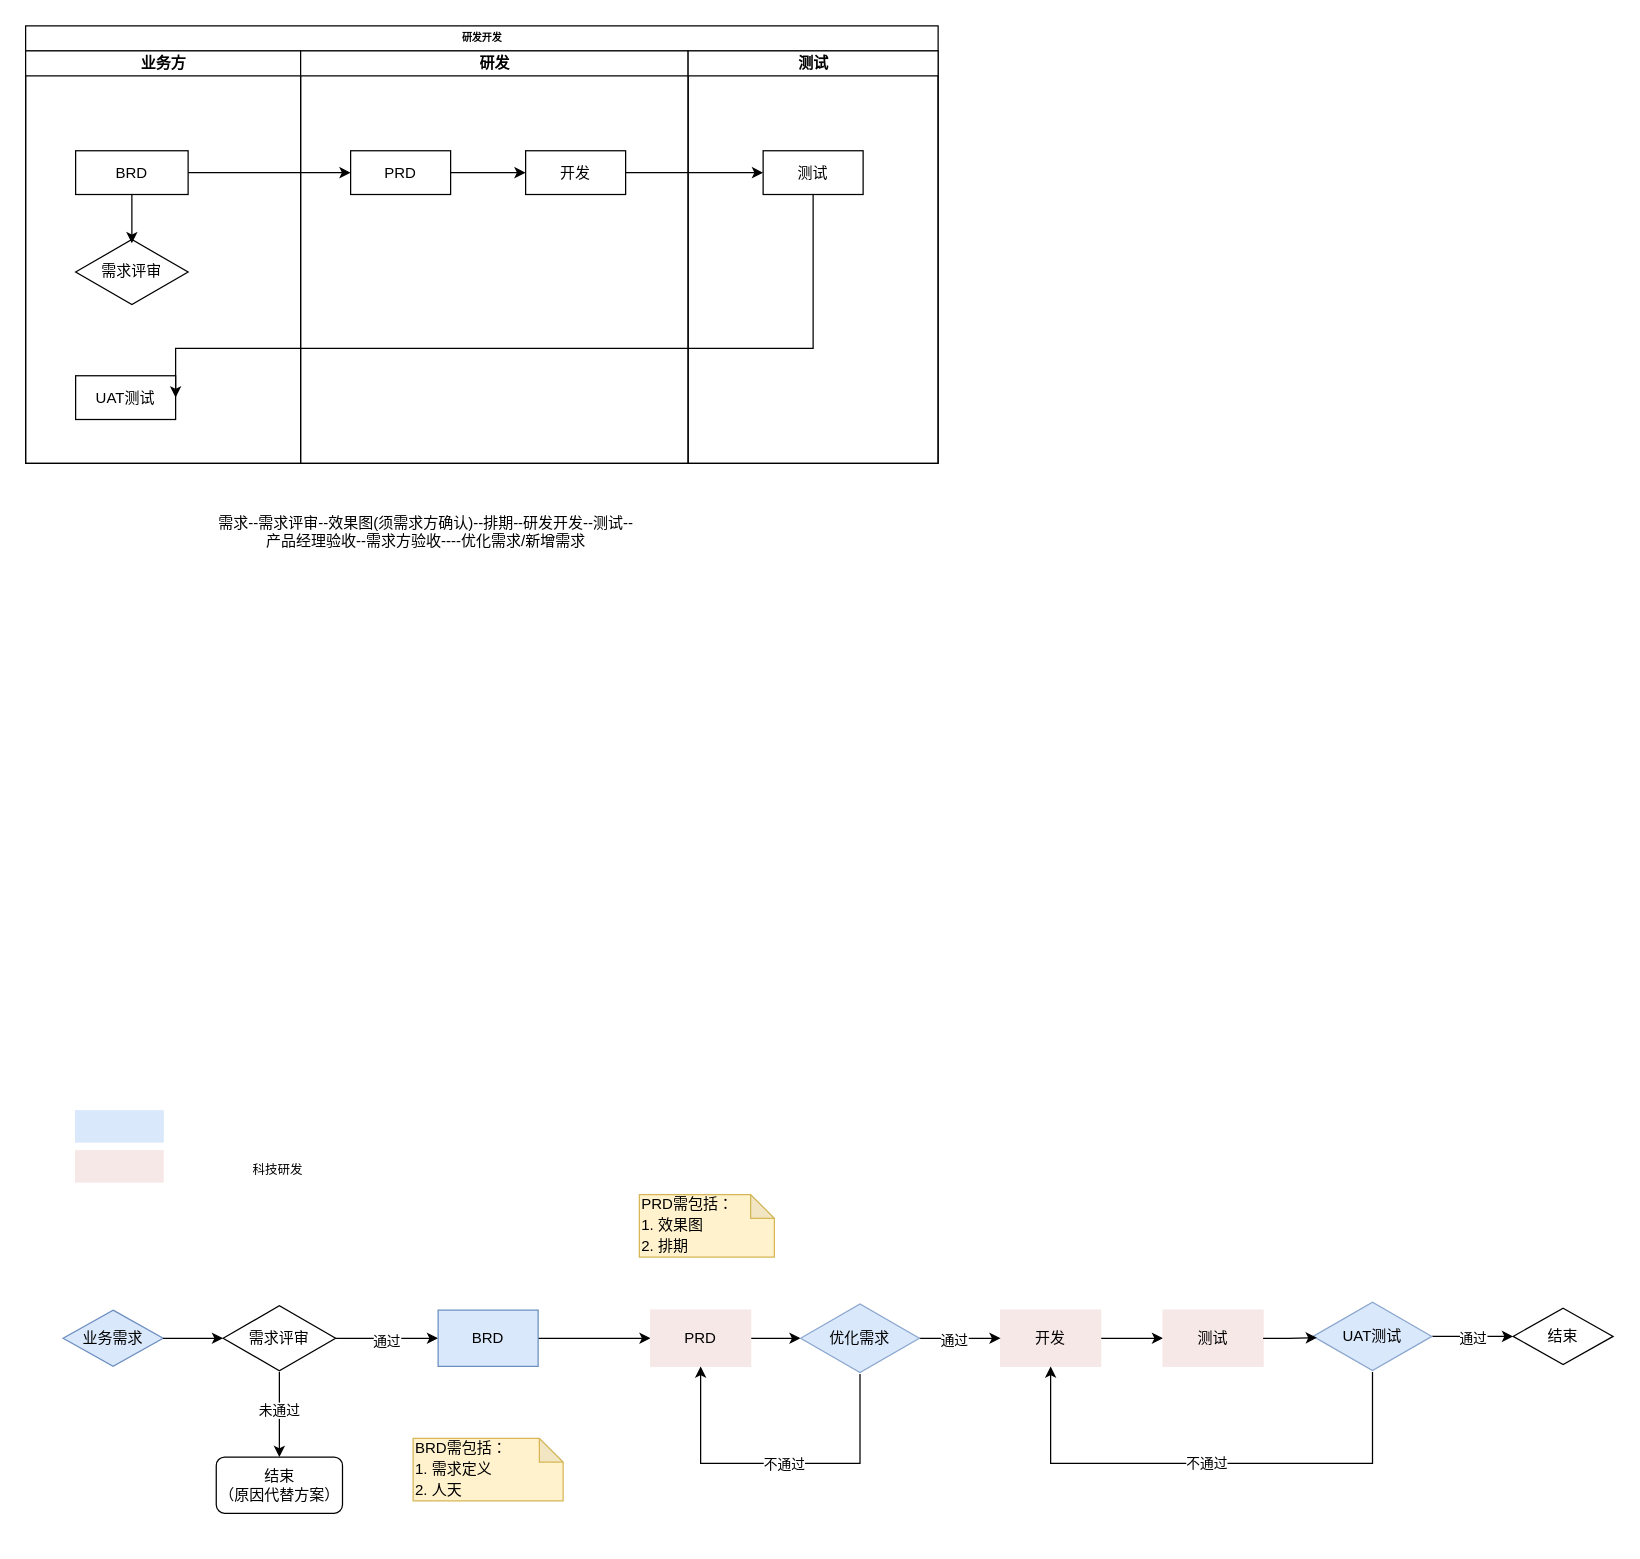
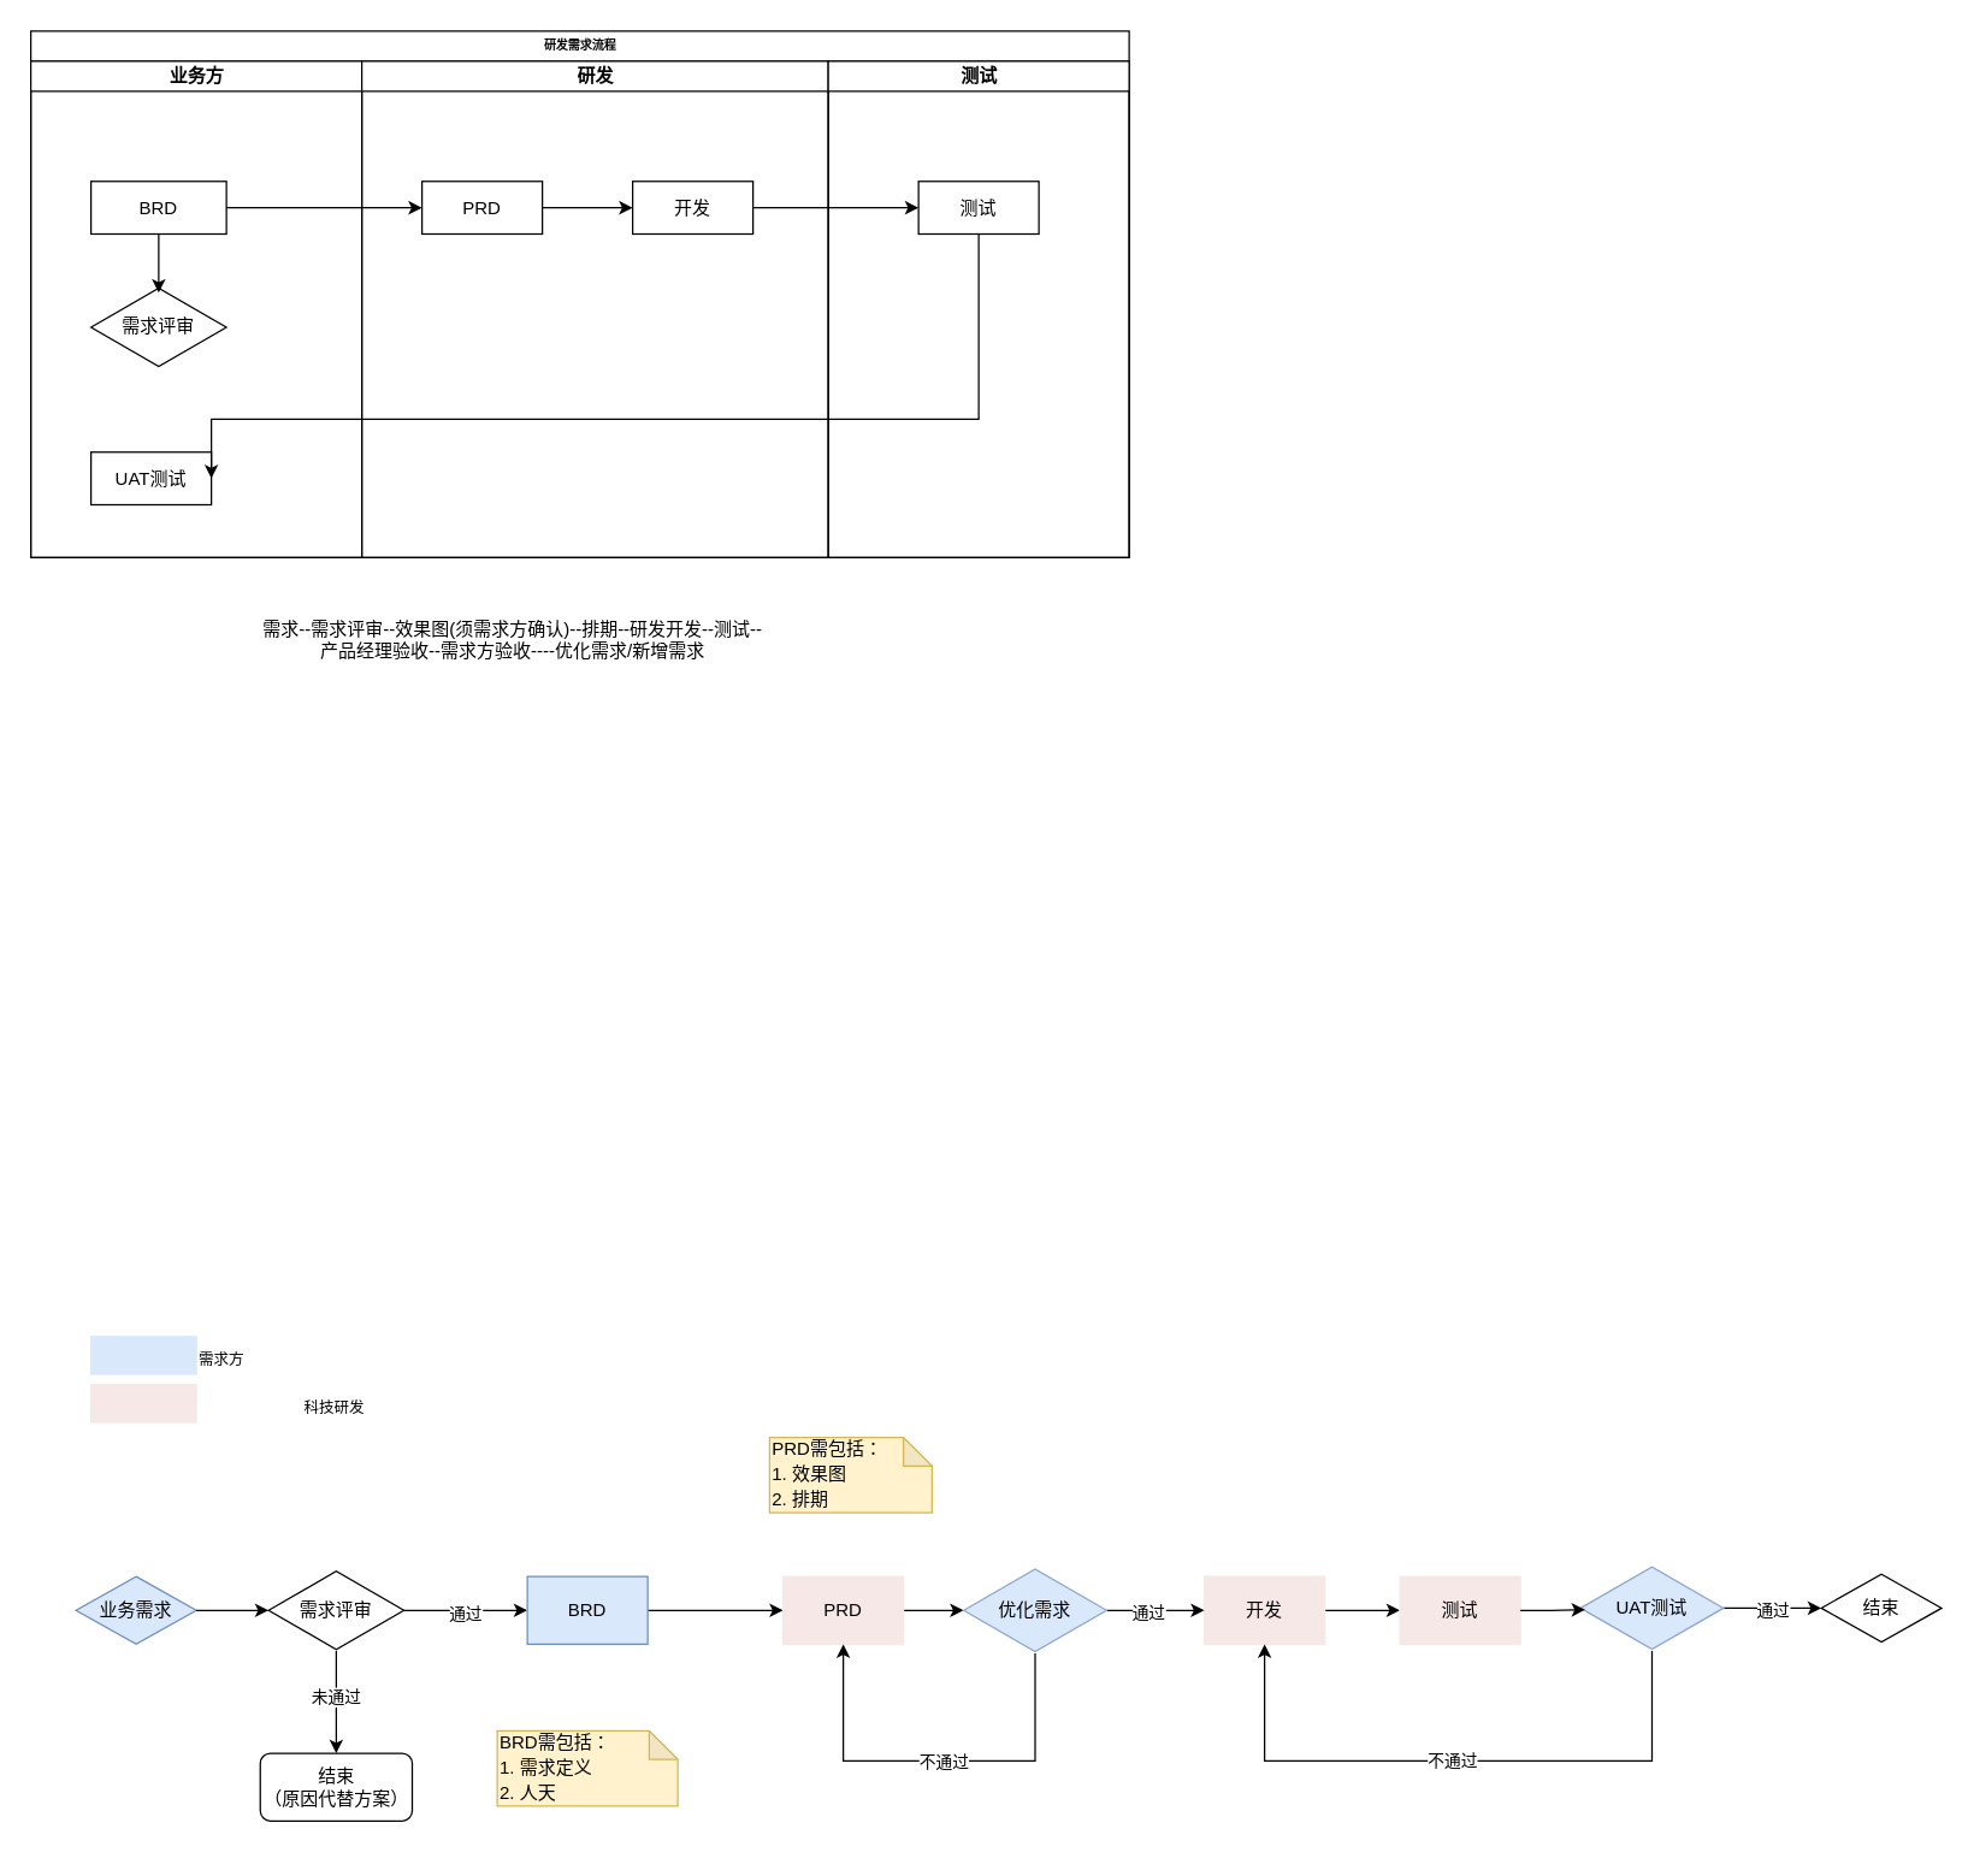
  <mxCell id="0" />
  <mxCell id="1" parent="0" />
- <mxCell id="2" value="研发开发" style="swimlane;html=1;childLayout=stackLayout;startSize=20;rounded=0;shadow=0;labelBackgroundColor=none;strokeWidth=1;fontFamily=Verdana;fontSize=8;align=center;" parent="1" vertex="1"><mxGeometry x="20" y="20" width="730" height="350" as="geometry" /></mxCell>
+ <mxCell id="2" value="研发需求流程" style="swimlane;html=1;childLayout=stackLayout;startSize=20;rounded=0;shadow=0;labelBackgroundColor=none;strokeWidth=1;fontFamily=Verdana;fontSize=8;align=center;" parent="1" vertex="1"><mxGeometry x="20" y="20" width="730" height="350" as="geometry" /></mxCell>
  <mxCell id="3" value="业务方" style="swimlane;html=1;startSize=20;" parent="2" vertex="1"><mxGeometry y="20" width="220" height="330" as="geometry" /></mxCell>
  <mxCell id="4" value="UAT测试" style="rounded=0;whiteSpace=wrap;html=1;" vertex="1" parent="3"><mxGeometry x="40" y="260" width="80" height="35" as="geometry" /></mxCell>
  <mxCell id="5" value="BRD" style="rounded=0;whiteSpace=wrap;html=1;" vertex="1" parent="3"><mxGeometry x="40" y="80" width="90" height="35" as="geometry" /></mxCell>
  <mxCell id="6" value="需求评审" style="html=1;whiteSpace=wrap;aspect=fixed;shape=isoRectangle;" vertex="1" parent="3"><mxGeometry x="40" y="150" width="90" height="54" as="geometry" /></mxCell>
  <mxCell id="7" style="edgeStyle=orthogonalEdgeStyle;rounded=0;orthogonalLoop=1;jettySize=auto;html=1;entryX=0.5;entryY=0.074;entryDx=0;entryDy=0;entryPerimeter=0;" edge="1" parent="3" source="5" target="6"><mxGeometry relative="1" as="geometry" /></mxCell>
  <mxCell id="8" value="研发" style="swimlane;html=1;startSize=20;" parent="2" vertex="1"><mxGeometry x="220" y="20" width="310" height="330" as="geometry" /></mxCell>
  <mxCell id="9" value="" style="edgeStyle=orthogonalEdgeStyle;rounded=0;orthogonalLoop=1;jettySize=auto;html=1;" edge="1" parent="8" source="10" target="11"><mxGeometry relative="1" as="geometry" /></mxCell>
  <mxCell id="10" value="PRD" style="rounded=0;whiteSpace=wrap;html=1;" vertex="1" parent="8"><mxGeometry x="40" y="80" width="80" height="35" as="geometry" /></mxCell>
  <mxCell id="11" value="开发" style="rounded=0;whiteSpace=wrap;html=1;" vertex="1" parent="8"><mxGeometry x="180" y="80" width="80" height="35" as="geometry" /></mxCell>
  <mxCell id="12" value="测试" style="swimlane;html=1;startSize=20;" parent="2" vertex="1"><mxGeometry x="530" y="20" width="200" height="330" as="geometry" /></mxCell>
  <mxCell id="13" value="测试" style="rounded=0;whiteSpace=wrap;html=1;" vertex="1" parent="12"><mxGeometry x="60" y="80" width="80" height="35" as="geometry" /></mxCell>
  <mxCell id="14" value="" style="edgeStyle=orthogonalEdgeStyle;rounded=0;orthogonalLoop=1;jettySize=auto;html=1;" edge="1" parent="2" source="11" target="13"><mxGeometry relative="1" as="geometry" /></mxCell>
  <mxCell id="15" value="" style="edgeStyle=orthogonalEdgeStyle;rounded=0;orthogonalLoop=1;jettySize=auto;html=1;" edge="1" parent="2" source="5" target="10"><mxGeometry relative="1" as="geometry" /></mxCell>
  <mxCell id="16" style="edgeStyle=orthogonalEdgeStyle;rounded=0;orthogonalLoop=1;jettySize=auto;html=1;entryX=1;entryY=0.5;entryDx=0;entryDy=0;" edge="1" parent="2" source="13" target="4"><mxGeometry relative="1" as="geometry"><Array as="points"><mxPoint x="570" y="258" /><mxPoint x="325" y="258" /></Array></mxGeometry></mxCell>
  <mxCell id="17" value="需求--需求评审--效果图(须需求方确认)--排期--研发开发--测试--&lt;br&gt;产品经理验收--需求方验收----优化需求/新增需求" style="text;html=1;align=center;verticalAlign=middle;resizable=0;points=[];autosize=1;strokeColor=none;fillColor=none;" vertex="1" parent="1"><mxGeometry x="160" y="405" width="360" height="40" as="geometry" /></mxCell>
  <mxCell id="18" value="" style="group" vertex="1" connectable="0" parent="1"><mxGeometry x="50" y="888" width="1240" height="337" as="geometry" /></mxCell>
  <mxCell id="19" style="edgeStyle=orthogonalEdgeStyle;rounded=0;orthogonalLoop=1;jettySize=auto;html=1;entryX=0.5;entryY=0;entryDx=0;entryDy=0;" edge="1" parent="18" source="23" target="24"><mxGeometry relative="1" as="geometry" /></mxCell>
  <mxCell id="20" value="未通过" style="edgeLabel;html=1;align=center;verticalAlign=middle;resizable=0;points=[];" vertex="1" connectable="0" parent="19"><mxGeometry x="-0.111" y="-1" relative="1" as="geometry"><mxPoint as="offset" /></mxGeometry></mxCell>
  <mxCell id="21" value="" style="edgeStyle=orthogonalEdgeStyle;rounded=0;orthogonalLoop=1;jettySize=auto;html=1;" edge="1" parent="18" source="23" target="27"><mxGeometry relative="1" as="geometry" /></mxCell>
  <mxCell id="22" value="通过" style="edgeLabel;html=1;align=center;verticalAlign=middle;resizable=0;points=[];" vertex="1" connectable="0" parent="21"><mxGeometry x="-0.028" y="-2" relative="1" as="geometry"><mxPoint as="offset" /></mxGeometry></mxCell>
  <mxCell id="23" value="需求评审" style="html=1;whiteSpace=wrap;aspect=fixed;shape=isoRectangle;" vertex="1" parent="18"><mxGeometry x="128" y="155" width="90" height="54" as="geometry" /></mxCell>
  <mxCell id="24" value="结束&lt;div&gt;（原因代替方案）&lt;/div&gt;" style="rounded=1;whiteSpace=wrap;html=1;align=center;" vertex="1" parent="18"><mxGeometry x="122.5" y="277" width="101" height="45" as="geometry" /></mxCell>
  <mxCell id="25" value="业务需求" style="rhombus;whiteSpace=wrap;html=1;fillColor=#dae8fc;strokeColor=#6c8ebf;" vertex="1" parent="18"><mxGeometry y="159.5" width="80" height="45" as="geometry" /></mxCell>
  <mxCell id="26" value="" style="edgeStyle=orthogonalEdgeStyle;rounded=0;orthogonalLoop=1;jettySize=auto;html=1;" edge="1" parent="18" source="27" target="29"><mxGeometry relative="1" as="geometry" /></mxCell>
  <mxCell id="27" value="BRD" style="whiteSpace=wrap;html=1;fillColor=#dae8fc;strokeColor=#6c8ebf;" vertex="1" parent="18"><mxGeometry x="300" y="159.5" width="80" height="45" as="geometry" /></mxCell>
  <mxCell id="28" value="" style="edgeStyle=orthogonalEdgeStyle;rounded=0;orthogonalLoop=1;jettySize=auto;html=1;" edge="1" parent="18" source="29" target="41"><mxGeometry relative="1" as="geometry" /></mxCell>
  <mxCell id="29" value="PRD" style="whiteSpace=wrap;html=1;fillColor=light-dark(#f7e8e8, #1d293b);strokeColor=light-dark(#f7e8e8, #ededed);" vertex="1" parent="18"><mxGeometry x="470" y="159.5" width="80" height="45" as="geometry" /></mxCell>
  <mxCell id="30" value="" style="edgeStyle=orthogonalEdgeStyle;rounded=0;orthogonalLoop=1;jettySize=auto;html=1;" edge="1" parent="18" source="31" target="32"><mxGeometry relative="1" as="geometry" /></mxCell>
  <mxCell id="31" value="开发" style="whiteSpace=wrap;html=1;fillColor=light-dark(#f7e8e8, #ededed);strokeColor=light-dark(#f7e8e8, #ededed);" vertex="1" parent="18"><mxGeometry x="750" y="159.5" width="80" height="45" as="geometry" /></mxCell>
  <mxCell id="32" value="测试" style="whiteSpace=wrap;html=1;fillColor=light-dark(#f7e8e8, #ededed);strokeColor=light-dark(#f7e8e8, #ededed);" vertex="1" parent="18"><mxGeometry x="880" y="159.5" width="80" height="45" as="geometry" /></mxCell>
  <mxCell id="33" value="结束" style="rhombus;whiteSpace=wrap;html=1;" vertex="1" parent="18"><mxGeometry x="1160" y="158" width="80" height="45" as="geometry" /></mxCell>
  <mxCell id="34" value="&lt;div style=&quot;line-height: 140%;&quot;&gt;BRD需包括：&lt;div&gt;1. 需求定义&lt;/div&gt;&lt;div&gt;2. 人天&lt;/div&gt;&lt;/div&gt;" style="shape=note;whiteSpace=wrap;html=1;backgroundOutline=1;darkOpacity=0.05;align=left;size=19;fillColor=#fff2cc;strokeColor=#d6b656;" vertex="1" parent="18"><mxGeometry x="280" y="262" width="120" height="50" as="geometry" /></mxCell>
  <mxCell id="35" value="&lt;div style=&quot;line-height: 140%;&quot;&gt;PRD需包括：&lt;div&gt;1. 效果图&lt;/div&gt;&lt;div&gt;2. 排期&lt;/div&gt;&lt;/div&gt;" style="shape=note;whiteSpace=wrap;html=1;backgroundOutline=1;darkOpacity=0.05;align=left;size=19;fillColor=#fff2cc;strokeColor=#d6b656;" vertex="1" parent="18"><mxGeometry x="461" y="67" width="108" height="50" as="geometry" /></mxCell>
  <mxCell id="36" style="edgeStyle=orthogonalEdgeStyle;rounded=0;orthogonalLoop=1;jettySize=auto;html=1;entryDx=0;entryDy=0;entryPerimeter=0;" edge="1" parent="18" source="25" target="23"><mxGeometry relative="1" as="geometry" /></mxCell>
  <mxCell id="37" style="edgeStyle=orthogonalEdgeStyle;rounded=0;orthogonalLoop=1;jettySize=auto;html=1;entryX=0.5;entryY=1;entryDx=0;entryDy=0;" edge="1" parent="18" source="41" target="29"><mxGeometry relative="1" as="geometry"><Array as="points"><mxPoint x="638" y="282" /><mxPoint x="510" y="282" /></Array></mxGeometry></mxCell>
  <mxCell id="38" value="不通过" style="edgeLabel;html=1;align=center;verticalAlign=middle;resizable=0;points=[];" vertex="1" connectable="0" parent="37"><mxGeometry x="-0.033" relative="1" as="geometry"><mxPoint x="1" as="offset" /></mxGeometry></mxCell>
  <mxCell id="39" value="" style="edgeStyle=orthogonalEdgeStyle;rounded=0;orthogonalLoop=1;jettySize=auto;html=1;" edge="1" parent="18" source="41" target="31"><mxGeometry relative="1" as="geometry" /></mxCell>
  <mxCell id="40" value="通过" style="edgeLabel;html=1;align=center;verticalAlign=middle;resizable=0;points=[];" vertex="1" connectable="0" parent="39"><mxGeometry x="-0.169" y="-1" relative="1" as="geometry"><mxPoint as="offset" /></mxGeometry></mxCell>
  <mxCell id="41" value="优化需求" style="html=1;whiteSpace=wrap;aspect=fixed;shape=isoRectangle;fillColor=#dae8fc;strokeColor=light-dark(#8ba7ce, #5c79a3);" vertex="1" parent="18"><mxGeometry x="590" y="153.5" width="95" height="57" as="geometry" /></mxCell>
  <mxCell id="42" style="edgeStyle=orthogonalEdgeStyle;rounded=0;orthogonalLoop=1;jettySize=auto;html=1;entryX=0.5;entryY=1;entryDx=0;entryDy=0;" edge="1" parent="18" source="46" target="31"><mxGeometry relative="1" as="geometry"><Array as="points"><mxPoint x="1048" y="282" /><mxPoint x="790" y="282" /></Array></mxGeometry></mxCell>
  <mxCell id="43" value="不通过" style="edgeLabel;html=1;align=center;verticalAlign=middle;resizable=0;points=[];" vertex="1" connectable="0" parent="42"><mxGeometry x="0.008" y="-1" relative="1" as="geometry"><mxPoint as="offset" /></mxGeometry></mxCell>
  <mxCell id="44" style="edgeStyle=orthogonalEdgeStyle;rounded=0;orthogonalLoop=1;jettySize=auto;html=1;entryX=0;entryY=0.5;entryDx=0;entryDy=0;" edge="1" parent="18" source="46" target="33"><mxGeometry relative="1" as="geometry" /></mxCell>
  <mxCell id="45" value="通过" style="edgeLabel;html=1;align=center;verticalAlign=middle;resizable=0;points=[];" vertex="1" connectable="0" parent="44"><mxGeometry x="-0.018" relative="1" as="geometry"><mxPoint y="1" as="offset" /></mxGeometry></mxCell>
  <mxCell id="46" value="UAT测试" style="html=1;whiteSpace=wrap;aspect=fixed;shape=isoRectangle;fillColor=#dae8fc;strokeColor=light-dark(#8ba7ce, #5c79a3);" vertex="1" parent="18"><mxGeometry x="1000" y="152" width="95" height="57" as="geometry" /></mxCell>
  <mxCell id="47" style="edgeStyle=orthogonalEdgeStyle;rounded=0;orthogonalLoop=1;jettySize=auto;html=1;entryX=0.032;entryY=0.518;entryDx=0;entryDy=0;entryPerimeter=0;" edge="1" parent="18" source="32" target="46"><mxGeometry relative="1" as="geometry" /></mxCell>
  <mxCell id="48" value="" style="whiteSpace=wrap;html=1;fillColor=#dae8fc;strokeColor=light-dark(#dae8fc, #5c79a3);" vertex="1" parent="18"><mxGeometry x="10" width="70" height="25" as="geometry" /></mxCell>
+ <mxCell id="49" value="需求方" style="text;html=1;align=left;verticalAlign=middle;resizable=0;points=[];autosize=1;strokeColor=none;fillColor=none;fontSize=10;" vertex="1" parent="18"><mxGeometry x="80" width="50" height="30" as="geometry" /></mxCell>
  <mxCell id="50" value="" style="whiteSpace=wrap;html=1;fillColor=light-dark(#f7e8e8, #1d293b);strokeColor=light-dark(#f7e8e8, #5c79a3);" vertex="1" parent="18"><mxGeometry x="10" y="32" width="70" height="25" as="geometry" /></mxCell>
  <mxCell id="51" value="科技研发" style="text;html=1;align=left;verticalAlign=middle;resizable=0;points=[];autosize=1;strokeColor=none;fillColor=none;fontSize=10;" vertex="1" parent="18"><mxGeometry x="150" y="32" width="60" height="30" as="geometry" /></mxCell>
